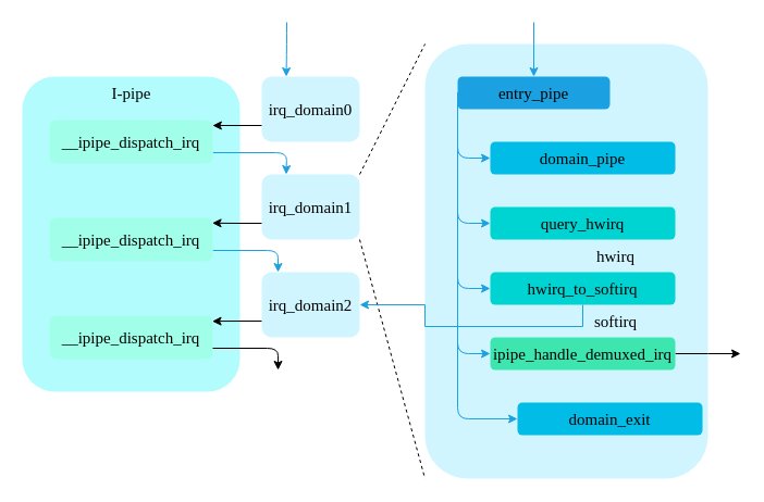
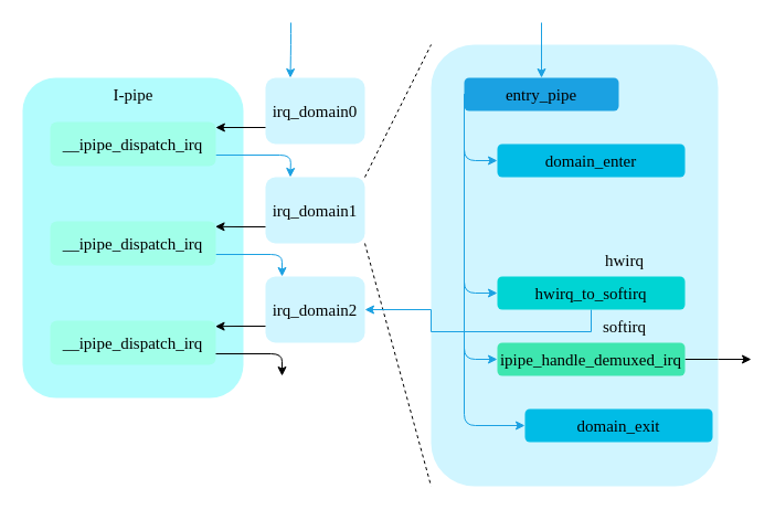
  <mxCell id="0" />
  <mxCell id="1" parent="0" />
  <mxCell id="2" value="irq_domain0" style="rounded=1;whiteSpace=wrap;html=1;strokeColor=none;fontFamily=Times New Roman;fontSize=15;fillColor=#D0F5FF;" parent="1" vertex="1"><mxGeometry x="240" y="70" width="90" height="60" as="geometry" /></mxCell>
  <mxCell id="3" value="irq_domain1" style="rounded=1;whiteSpace=wrap;html=1;strokeColor=none;fontFamily=Times New Roman;fontSize=15;fillColor=#D0F5FF;" parent="1" vertex="1"><mxGeometry x="240" y="160" width="90" height="60" as="geometry" /></mxCell>
  <mxCell id="4" value="irq_domain2" style="rounded=1;whiteSpace=wrap;html=1;strokeColor=none;fontFamily=Times New Roman;fontSize=15;fillColor=#D0F5FF;" parent="1" vertex="1"><mxGeometry x="240" y="250" width="90" height="60" as="geometry" /></mxCell>
  <mxCell id="5" value="" style="endArrow=none;dashed=1;html=1;strokeColor=#000000;fontFamily=Times New Roman;fontSize=15;entryX=0;entryY=0;entryDx=0;entryDy=0;exitX=1;exitY=0;exitDx=0;exitDy=0;" parent="1" source="3" target="8" edge="1"><mxGeometry width="50" height="50" relative="1" as="geometry"><mxPoint x="300" y="160" as="sourcePoint" /><mxPoint x="380" y="70" as="targetPoint" /></mxGeometry></mxCell>
  <mxCell id="6" value="" style="endArrow=none;dashed=1;html=1;strokeColor=#000000;fontFamily=Times New Roman;fontSize=15;exitX=1;exitY=1;exitDx=0;exitDy=0;entryX=0;entryY=1;entryDx=0;entryDy=0;" parent="1" source="3" target="8" edge="1"><mxGeometry width="50" height="50" relative="1" as="geometry"><mxPoint x="230" y="460" as="sourcePoint" /><mxPoint x="380" y="450" as="targetPoint" /></mxGeometry></mxCell>
  <mxCell id="7" style="edgeStyle=none;html=1;entryX=0.25;entryY=0;entryDx=0;entryDy=0;strokeColor=#1BA1E2;fontFamily=Times New Roman;fontSize=15;" parent="1" target="2" edge="1"><mxGeometry relative="1" as="geometry"><mxPoint x="263" y="20" as="sourcePoint" /><mxPoint x="160" y="65" as="targetPoint" /><Array as="points"><mxPoint x="263" y="40" /></Array></mxGeometry></mxCell>
  <mxCell id="8" value="" style="rounded=1;whiteSpace=wrap;html=1;fontFamily=Times New Roman;fontSize=15;fillColor=#D0F5FF;strokeColor=none;" parent="1" vertex="1"><mxGeometry x="390" y="40" width="260" height="400" as="geometry" /></mxCell>
  <mxCell id="9" style="edgeStyle=orthogonalEdgeStyle;rounded=1;orthogonalLoop=1;jettySize=auto;html=1;exitX=0;exitY=0.5;exitDx=0;exitDy=0;entryX=0;entryY=0.5;entryDx=0;entryDy=0;strokeColor=#1BA1E2;fontFamily=Times New Roman;fontSize=15;" parent="1" source="10" target="34" edge="1"><mxGeometry relative="1" as="geometry"><Array as="points"><mxPoint x="420" y="265" /></Array></mxGeometry></mxCell>
  <mxCell id="10" value="entry_pipe" style="rounded=1;whiteSpace=wrap;html=1;fontFamily=Times New Roman;fontSize=15;strokeColor=none;fillColor=#1BA1E2;" parent="1" vertex="1"><mxGeometry x="420" y="70" width="140" height="30" as="geometry" /></mxCell>
  <mxCell id="11" value="" style="endArrow=classic;html=1;fontFamily=Times New Roman;fontSize=15;entryX=0.5;entryY=0;entryDx=0;entryDy=0;strokeColor=#1BA1E2;" parent="1" target="10" edge="1"><mxGeometry width="50" height="50" relative="1" as="geometry"><mxPoint x="490" y="20" as="sourcePoint" /><mxPoint x="350" y="50" as="targetPoint" /></mxGeometry></mxCell>
- <mxCell id="12" value="domain_pipe" style="rounded=1;whiteSpace=wrap;html=1;fontFamily=Times New Roman;fontSize=15;strokeColor=none;fillColor=#00BCE6;" parent="1" vertex="1"><mxGeometry x="450" y="130" width="170" height="30" as="geometry" /></mxCell>
+ <mxCell id="12" value="domain_enter" style="rounded=1;whiteSpace=wrap;html=1;fontFamily=Times New Roman;fontSize=15;strokeColor=none;fillColor=#00BCE6;" parent="1" vertex="1"><mxGeometry x="450" y="130" width="170" height="30" as="geometry" /></mxCell>
  <mxCell id="13" value="domain_exit" style="rounded=1;whiteSpace=wrap;html=1;fontFamily=Times New Roman;fontSize=15;strokeColor=none;fillColor=#00BCE6;" parent="1" vertex="1"><mxGeometry x="475" y="370" width="170" height="30" as="geometry" /></mxCell>
- <mxCell id="14" value="query_hwirq" style="rounded=1;whiteSpace=wrap;html=1;fontFamily=Times New Roman;fontSize=15;fillColor=#00D4D3;strokeColor=none;" parent="1" vertex="1"><mxGeometry x="450" y="190" width="170" height="30" as="geometry" /></mxCell>
  <mxCell id="15" value="" style="endArrow=classic;html=1;fontFamily=Times New Roman;fontSize=15;exitX=0;exitY=0.5;exitDx=0;exitDy=0;entryX=0;entryY=0.5;entryDx=0;entryDy=0;strokeColor=#1BA1E2;" parent="1" source="10" target="12" edge="1"><mxGeometry width="50" height="50" relative="1" as="geometry"><mxPoint x="390" y="170" as="sourcePoint" /><mxPoint x="440" y="120" as="targetPoint" /><Array as="points"><mxPoint x="420" y="145" /></Array></mxGeometry></mxCell>
- <mxCell id="16" value="" style="endArrow=classic;html=1;fontFamily=Times New Roman;fontSize=15;exitX=0;exitY=0.5;exitDx=0;exitDy=0;entryX=0;entryY=0.5;entryDx=0;entryDy=0;strokeColor=#1BA1E2;" parent="1" source="10" target="14" edge="1"><mxGeometry width="50" height="50" relative="1" as="geometry"><mxPoint x="350" y="260" as="sourcePoint" /><mxPoint x="400" y="210" as="targetPoint" /><Array as="points"><mxPoint x="420" y="205" /></Array></mxGeometry></mxCell>
  <mxCell id="17" style="edgeStyle=orthogonalEdgeStyle;rounded=0;orthogonalLoop=1;jettySize=auto;html=1;exitX=1;exitY=0.5;exitDx=0;exitDy=0;strokeColor=#000000;" parent="1" source="18" edge="1"><mxGeometry relative="1" as="geometry"><mxPoint x="680" y="325" as="targetPoint" /></mxGeometry></mxCell>
  <mxCell id="18" value="ipipe_handle_demuxed_irq" style="rounded=1;whiteSpace=wrap;html=1;fontFamily=Times New Roman;fontSize=15;fillColor=#3EE6AF;strokeColor=none;" parent="1" vertex="1"><mxGeometry x="450" y="310" width="170" height="30" as="geometry" /></mxCell>
  <mxCell id="19" value="" style="endArrow=classic;html=1;fontFamily=Times New Roman;fontSize=15;exitX=0;exitY=0.5;exitDx=0;exitDy=0;entryX=0;entryY=0.5;entryDx=0;entryDy=0;strokeColor=#1BA1E2;" parent="1" source="10" target="18" edge="1"><mxGeometry width="50" height="50" relative="1" as="geometry"><mxPoint x="360" y="310" as="sourcePoint" /><mxPoint x="410" y="260" as="targetPoint" /><Array as="points"><mxPoint x="420" y="325" /></Array></mxGeometry></mxCell>
  <mxCell id="20" value="" style="endArrow=classic;html=1;fontFamily=Times New Roman;fontSize=15;exitX=0;exitY=0.5;exitDx=0;exitDy=0;entryX=0;entryY=0.5;entryDx=0;entryDy=0;strokeColor=#1BA1E2;" parent="1" source="10" target="13" edge="1"><mxGeometry width="50" height="50" relative="1" as="geometry"><mxPoint x="360" y="200" as="sourcePoint" /><mxPoint x="410" y="150" as="targetPoint" /><Array as="points"><mxPoint x="420" y="385" /></Array></mxGeometry></mxCell>
  <mxCell id="21" value="" style="rounded=1;whiteSpace=wrap;html=1;strokeColor=none;fontFamily=Times New Roman;fontSize=15;fillColor=#B2FCFD;" parent="1" vertex="1"><mxGeometry x="20" y="70" width="200" height="290" as="geometry" /></mxCell>
  <mxCell id="22" style="edgeStyle=none;html=1;entryX=0.25;entryY=0;entryDx=0;entryDy=0;strokeColor=#1BA1E2;fontFamily=Times New Roman;fontSize=15;exitX=1;exitY=0.75;exitDx=0;exitDy=0;" parent="1" source="24" target="3" edge="1"><mxGeometry relative="1" as="geometry"><mxPoint x="260" y="110" as="sourcePoint" /><mxPoint x="260" y="160" as="targetPoint" /><Array as="points"><mxPoint x="263" y="140" /></Array></mxGeometry></mxCell>
  <mxCell id="23" style="edgeStyle=none;html=1;entryX=0.25;entryY=0;entryDx=0;entryDy=0;strokeColor=#1BA1E2;fontFamily=Times New Roman;fontSize=15;exitX=1;exitY=0.75;exitDx=0;exitDy=0;" parent="1" source="26" edge="1"><mxGeometry relative="1" as="geometry"><mxPoint x="220" y="230.08" as="sourcePoint" /><mxPoint x="255" y="250" as="targetPoint" /><Array as="points"><mxPoint x="255" y="230" /></Array></mxGeometry></mxCell>
  <mxCell id="24" value="__ipipe_dispatch_irq" style="rounded=1;whiteSpace=wrap;html=1;fontFamily=Times New Roman;fontSize=15;fillColor=#A1FFE9;strokeColor=none;" parent="1" vertex="1"><mxGeometry x="45" y="110" width="150" height="40" as="geometry" /></mxCell>
  <mxCell id="25" style="edgeStyle=orthogonalEdgeStyle;rounded=0;orthogonalLoop=1;jettySize=auto;html=1;exitX=0;exitY=0.75;exitDx=0;exitDy=0;entryX=0.999;entryY=0.125;entryDx=0;entryDy=0;entryPerimeter=0;" parent="1" source="2" target="24" edge="1"><mxGeometry relative="1" as="geometry" /></mxCell>
  <mxCell id="26" value="__ipipe_dispatch_irq" style="rounded=1;whiteSpace=wrap;html=1;fontFamily=Times New Roman;fontSize=15;fillColor=#A1FFE9;strokeColor=none;" parent="1" vertex="1"><mxGeometry x="45" y="200" width="150" height="40" as="geometry" /></mxCell>
  <mxCell id="27" style="edgeStyle=orthogonalEdgeStyle;rounded=0;orthogonalLoop=1;jettySize=auto;html=1;exitX=0;exitY=0.75;exitDx=0;exitDy=0;entryX=0.997;entryY=0.12;entryDx=0;entryDy=0;entryPerimeter=0;" parent="1" source="3" target="26" edge="1"><mxGeometry relative="1" as="geometry" /></mxCell>
  <mxCell id="28" value="__ipipe_dispatch_irq" style="rounded=1;whiteSpace=wrap;html=1;fontFamily=Times New Roman;fontSize=15;fillColor=#A1FFE9;strokeColor=none;" parent="1" vertex="1"><mxGeometry x="45" y="290" width="150" height="40" as="geometry" /></mxCell>
  <mxCell id="29" style="edgeStyle=orthogonalEdgeStyle;rounded=0;orthogonalLoop=1;jettySize=auto;html=1;exitX=0;exitY=0.75;exitDx=0;exitDy=0;strokeColor=#000000;entryX=0.997;entryY=0.129;entryDx=0;entryDy=0;entryPerimeter=0;" parent="1" source="4" target="28" edge="1"><mxGeometry relative="1" as="geometry"><mxPoint x="230" y="295.2" as="targetPoint" /></mxGeometry></mxCell>
  <mxCell id="30" value="I-pipe" style="text;html=1;align=center;verticalAlign=middle;resizable=0;points=[];autosize=1;strokeColor=none;fillColor=none;fontFamily=Times New Roman;fontSize=15;" parent="1" vertex="1"><mxGeometry x="90" y="70" width="60" height="30" as="geometry" /></mxCell>
  <mxCell id="31" style="edgeStyle=none;html=1;entryX=0.25;entryY=0;entryDx=0;entryDy=0;strokeColor=#000000;fontFamily=Times New Roman;fontSize=15;exitX=1;exitY=0.75;exitDx=0;exitDy=0;" parent="1" edge="1"><mxGeometry relative="1" as="geometry"><mxPoint x="195" y="320" as="sourcePoint" /><mxPoint x="255" y="340" as="targetPoint" /><Array as="points"><mxPoint x="255" y="320" /></Array></mxGeometry></mxCell>
  <mxCell id="32" value="hwirq" style="text;html=1;align=center;verticalAlign=middle;resizable=0;points=[];autosize=1;strokeColor=none;fillColor=none;fontSize=15;fontFamily=Times New Roman;" parent="1" vertex="1"><mxGeometry x="535" y="220" width="60" height="30" as="geometry" /></mxCell>
  <mxCell id="33" style="edgeStyle=orthogonalEdgeStyle;rounded=0;orthogonalLoop=1;jettySize=auto;html=1;exitX=0.5;exitY=1;exitDx=0;exitDy=0;strokeColor=#1BA1E2;fontFamily=Times New Roman;fontSize=15;" parent="1" source="34" target="4" edge="1"><mxGeometry relative="1" as="geometry" /></mxCell>
  <mxCell id="34" value="hwirq_to_softirq" style="rounded=1;whiteSpace=wrap;html=1;fontFamily=Times New Roman;fontSize=15;fillColor=#00D4D3;strokeColor=none;" parent="1" vertex="1"><mxGeometry x="450" y="250" width="170" height="30" as="geometry" /></mxCell>
  <mxCell id="35" value="softirq" style="text;html=1;align=center;verticalAlign=middle;resizable=0;points=[];autosize=1;strokeColor=none;fillColor=none;fontSize=15;fontFamily=Times New Roman;" parent="1" vertex="1"><mxGeometry x="535" y="280" width="60" height="30" as="geometry" /></mxCell>
